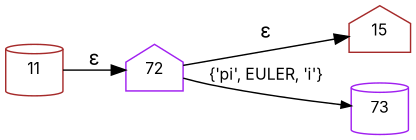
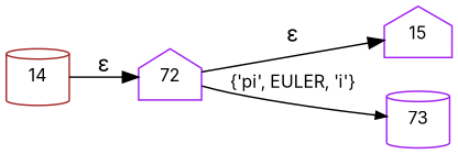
  digraph {
    fontname=Inter
    rankdir=LR
    node [color=brown fixedsize=true fontname=Inter fontsize=11 shape=house peripheries=1]
    edge [fontname=Inter style=solid]
-   n1 [label=15 width=.6 peripheries=""]
+   n1 [color=purple label=15 width=.6 peripheries=""]
    n2 [color=purple label=72 width=.55]
    n3 [color=purple label=73 shape=cylinder width=.55]
-   n4 [label=11 shape=cylinder width=.55]
+   n4 [label=14 shape=cylinder width=.55]
    n2 -> n1 [label="&epsilon;"]
    n2 -> n3 [arrowhead=normal arrowsize=.7 fontsize=11 label="{'pi', EULER, 'i'}"]
    n4 -> n2 [label="&epsilon;"]
  }
